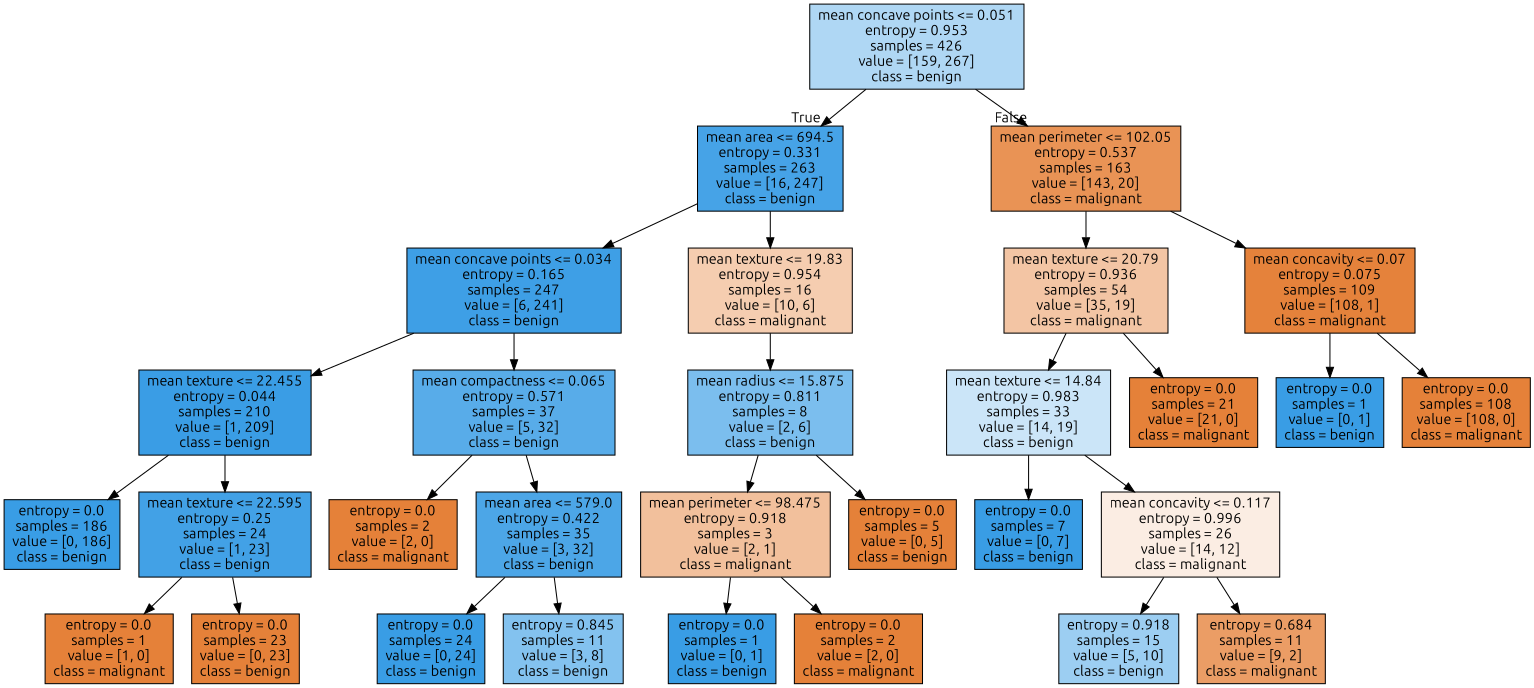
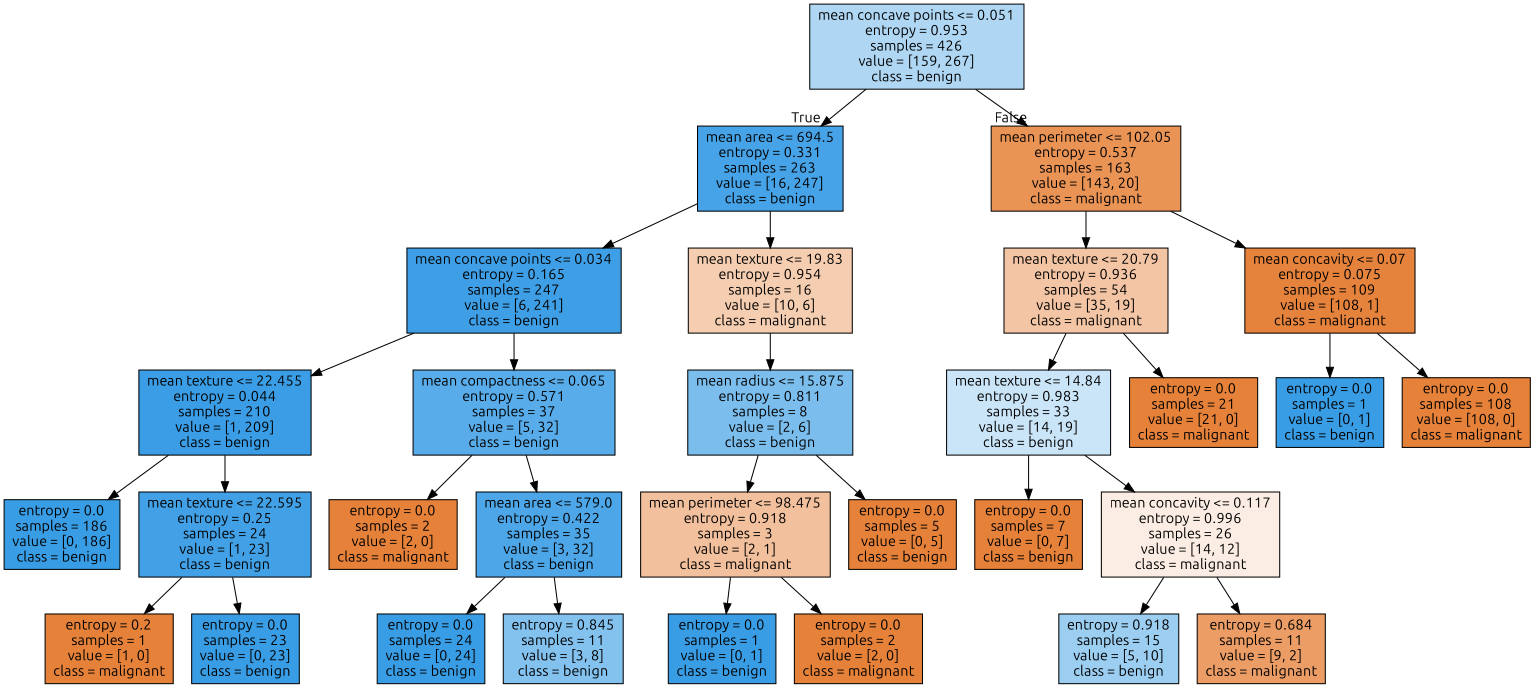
  digraph {
    fontname=Ubuntu
    node [color=black fillcolor="#399de5" fontname=Ubuntu shape=box style=filled]
    edge [fontname=Ubuntu]
    n1 [fillcolor="#afd7f4" label="mean concave points <= 0.051\nentropy = 0.953\nsamples = 426\nvalue = [159, 267]\nclass = benign"]
    n2 [fillcolor="#46a3e7" label="mean area <= 694.5\nentropy = 0.331\nsamples = 263\nvalue = [16, 247]\nclass = benign"]
    n3 [fillcolor="#e99355" label="mean perimeter <= 102.05\nentropy = 0.537\nsamples = 163\nvalue = [143, 20]\nclass = malignant"]
    n4 [fillcolor="#3e9fe6" label="mean concave points <= 0.034\nentropy = 0.165\nsamples = 247\nvalue = [6, 241]\nclass = benign"]
    n5 [fillcolor="#f5cdb0" label="mean texture <= 19.83\nentropy = 0.954\nsamples = 16\nvalue = [10, 6]\nclass = malignant"]
    n6 [fillcolor="#f3c5a4" label="mean texture <= 20.79\nentropy = 0.936\nsamples = 54\nvalue = [35, 19]\nclass = malignant"]
    n7 [fillcolor="#e5823b" label="mean concavity <= 0.07\nentropy = 0.075\nsamples = 109\nvalue = [108, 1]\nclass = malignant"]
    n8 [fillcolor="#3a9de5" label="mean texture <= 22.455\nentropy = 0.044\nsamples = 210\nvalue = [1, 209]\nclass = benign"]
    n9 [fillcolor="#58ace9" label="mean compactness <= 0.065\nentropy = 0.571\nsamples = 37\nvalue = [5, 32]\nclass = benign"]
    n10 [fillcolor="#7bbeee" label="mean radius <= 15.875\nentropy = 0.811\nsamples = 8\nvalue = [2, 6]\nclass = benign"]
    n11 [label="entropy = 0.0\nsamples = 186\nvalue = [0, 186]\nclass = benign"]
    n12 [fillcolor="#42a1e6" label="mean texture <= 22.595\nentropy = 0.25\nsamples = 24\nvalue = [1, 23]\nclass = benign"]
    n13 [fillcolor="#e58139" label="entropy = 0.0\nsamples = 2\nvalue = [2, 0]\nclass = malignant"]
    n14 [fillcolor="#4ca6e7" label="mean area <= 579.0\nentropy = 0.422\nsamples = 35\nvalue = [3, 32]\nclass = benign"]
-   n15 [fillcolor="#e58139" label="entropy = 0.0\nsamples = 1\nvalue = [1, 0]\nclass = malignant"]
-   n16 [fillcolor="#e58139" label="entropy = 0.0\nsamples = 23\nvalue = [0, 23]\nclass = benign"]
+   n15 [fillcolor="#e58139" label="entropy = 0.2\nsamples = 1\nvalue = [1, 0]\nclass = malignant"]
+   n16 [label="entropy = 0.0\nsamples = 23\nvalue = [0, 23]\nclass = benign"]
    n17 [label="entropy = 0.0\nsamples = 24\nvalue = [0, 24]\nclass = benign"]
    n18 [fillcolor="#83c2ef" label="entropy = 0.845\nsamples = 11\nvalue = [3, 8]\nclass = benign"]
    n19 [fillcolor="#f2c09c" label="mean perimeter <= 98.475\nentropy = 0.918\nsamples = 3\nvalue = [2, 1]\nclass = malignant"]
    n20 [fillcolor="#e58139" label="entropy = 0.0\nsamples = 5\nvalue = [0, 5]\nclass = benign"]
    n21 [label="entropy = 0.0\nsamples = 1\nvalue = [0, 1]\nclass = benign"]
    n22 [fillcolor="#e58139" label="entropy = 0.0\nsamples = 2\nvalue = [2, 0]\nclass = malignant"]
    n23 [fillcolor="#cbe5f8" label="mean texture <= 14.84\nentropy = 0.983\nsamples = 33\nvalue = [14, 19]\nclass = benign"]
    n24 [fillcolor="#e58139" label="entropy = 0.0\nsamples = 21\nvalue = [21, 0]\nclass = malignant"]
    n25 [label="entropy = 0.0\nsamples = 1\nvalue = [0, 1]\nclass = benign"]
    n26 [fillcolor="#e58139" label="entropy = 0.0\nsamples = 108\nvalue = [108, 0]\nclass = malignant"]
-   n27 [label="entropy = 0.0\nsamples = 7\nvalue = [0, 7]\nclass = benign"]
+   n27 [fillcolor="#e58139" label="entropy = 0.0\nsamples = 7\nvalue = [0, 7]\nclass = benign"]
    n28 [fillcolor="#fbede3" label="mean concavity <= 0.117\nentropy = 0.996\nsamples = 26\nvalue = [14, 12]\nclass = malignant"]
    n29 [fillcolor="#9ccef2" label="entropy = 0.918\nsamples = 15\nvalue = [5, 10]\nclass = benign"]
    n30 [fillcolor="#eb9d65" label="entropy = 0.684\nsamples = 11\nvalue = [9, 2]\nclass = malignant"]
    n1 -> n2 [headlabel=True labelangle=45 labeldistance=2.5]
    n1 -> n3 [headlabel=False labelangle=-45 labeldistance=2.5]
    n2 -> n4
    n2 -> n5
    n3 -> n6
    n3 -> n7
    n4 -> n8
    n4 -> n9
    n5 -> n10
    n6 -> n23
    n6 -> n24
    n7 -> n25
    n7 -> n26
    n8 -> n11
    n8 -> n12
    n9 -> n13
    n9 -> n14
    n10 -> n19
    n10 -> n20
    n12 -> n15
    n12 -> n16
    n14 -> n17
    n14 -> n18
    n19 -> n21
    n19 -> n22
    n23 -> n27
    n23 -> n28
    n28 -> n29
    n28 -> n30
  }
